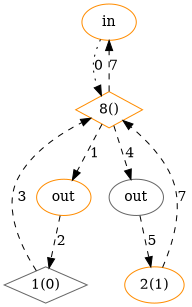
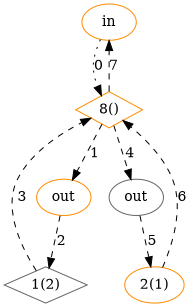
  digraph {
    rankdir=TB
    node [color=darkorange shape=ellipse]
    edge [style=dashed]
    n1 [label=in]
    n2 [label="8()" shape=diamond]
    n3 [label=out]
    n4 [color=gray40 label=out]
-   n5 [color=gray40 label="1(0)" shape=diamond]
+   n5 [color=gray40 label="1(2)" shape=diamond]
    n6 [label="2(1)"]
    n1 -> n2 [label=0 style=dotted]
    n2 -> n1 [label=7]
    n2 -> n3 [label=1]
    n2 -> n4 [label=4]
    n3 -> n5 [label=2]
    n4 -> n6 [label=5]
    n5 -> n2 [label=3]
-   n6 -> n2 [label=7]
+   n6 -> n2 [label=6]
  }
